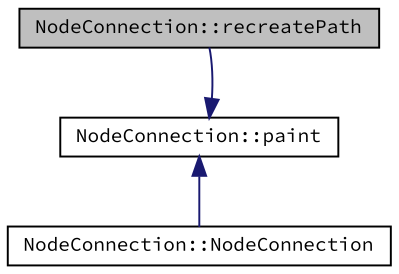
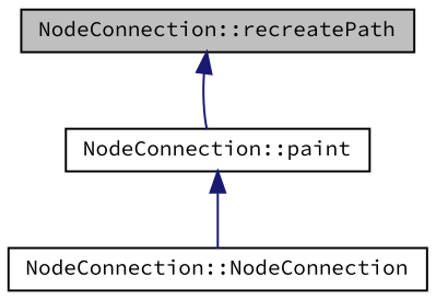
  digraph {
    fontname="Source Code Pro"
    rankdir=TB
    node [color=black fillcolor=white fontname="Source Code Pro" fontsize=10 shape=record style=filled]
    edge [color=midnightblue dir=back fontname="Source Code Pro" fontsize=10 labelfontname=Helvetica labelfontsize=10 style=solid]
    n1 [fillcolor=grey75 fontcolor=black height=0.2 label="NodeConnection::recreatePath" width=0.4]
    n2 [height=0.2 label="NodeConnection::paint" width=0.4]
    n3 [height=0.2 label="NodeConnection::NodeConnection" width=0.4]
-   n2 -> n1
+   n1 -> n2
    n2 -> n3
  }
